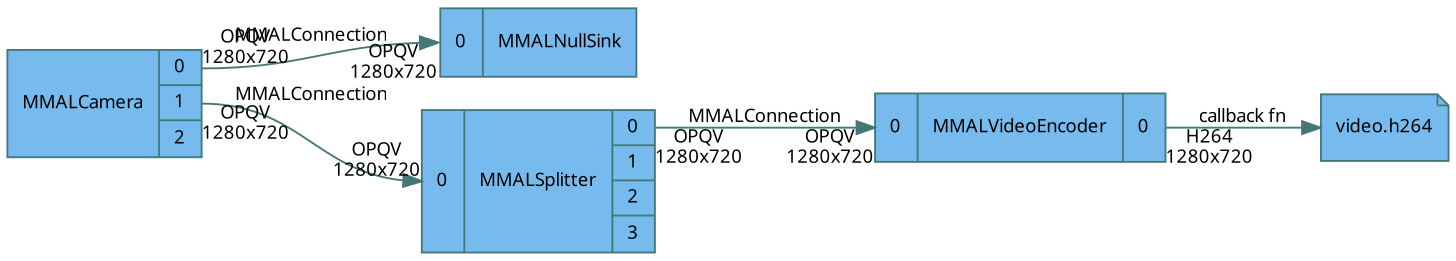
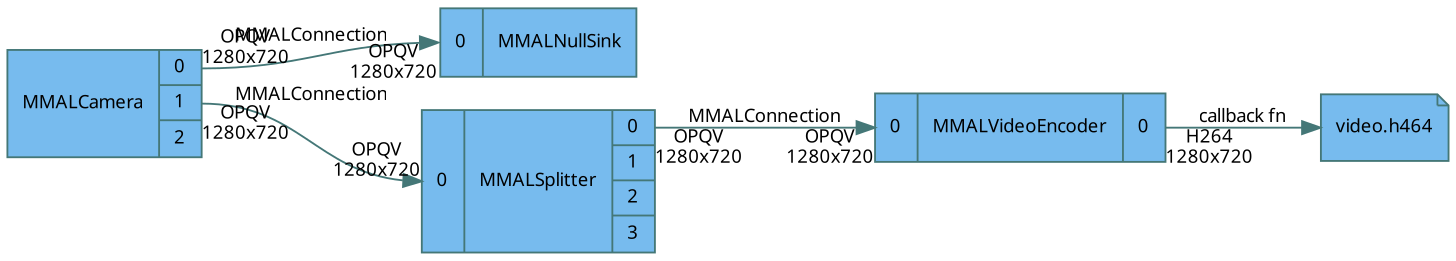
  digraph {
    rankdir=LR
    node [color="#447777" fillcolor="#77bbee" fontname=Sans fontsize=10 shape=record style=filled]
    edge [color="#447777" fontname=Sans fontsize=10 headlabel="OPQV\n1280x720" headport=input taillabel="OPQV\n1280x720"]
    n1 [label="{MMALCamera|{<preview>0|<video>1|<still>2}}"]
    n2 [label="{<input>0|MMALSplitter|{<output0>0|<output1>1|<output2>2|<output3>3}}"]
    n3 [label="{<input>0|MMALNullSink}"]
    n4 [label="{<input>0|MMALVideoEncoder|<output>0}"]
-   n5 [label="video.h264" shape=note]
+   n5 [label="video.h464" shape=note]
    n1 -> n2 [label=MMALConnection tailport=video]
    n1 -> n3 [label=MMALConnection tailport=preview]
    n2 -> n4 [label=MMALConnection tailport=output0]
    n4 -> n5 [label="callback fn" taillabel="H264\n1280x720" tailport=output headlabel="" headport=""]
  }
